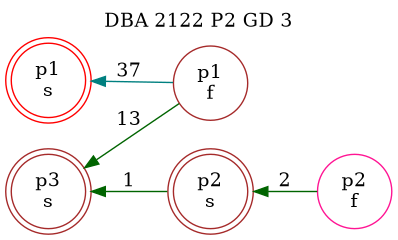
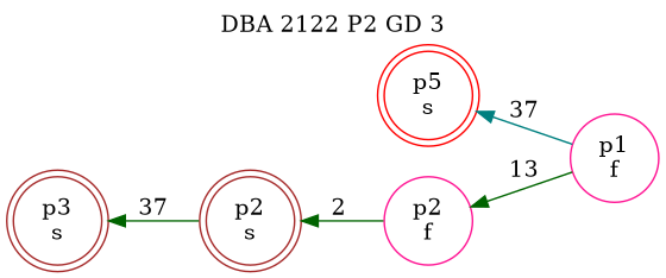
  digraph {
    label=" DBA 2122 P2 GD 3 "
    labelloc=tl
    rankdir=RL
    node [color=deeppink shape=doublecircle]
    edge [color=darkgreen]
-   n1 [color=brown label="p1\nf" shape=circle]
-   n2 [color=red label="p1\ns"]
+   n1 [label="p1\nf" shape=circle]
+   n2 [color=red label="p5\ns"]
    n3 [label="p2\nf" shape=circle]
    n4 [color=brown label="p2\ns"]
    n5 [color=brown label="p3\ns"]
    n1 -> n2 [color=teal label=37]
-   n1 -> n5 [label=13]
+   n1 -> n3 [label=13]
    n3 -> n4 [label=2]
-   n4 -> n5 [label=1]
+   n4 -> n5 [label=37]
  }
